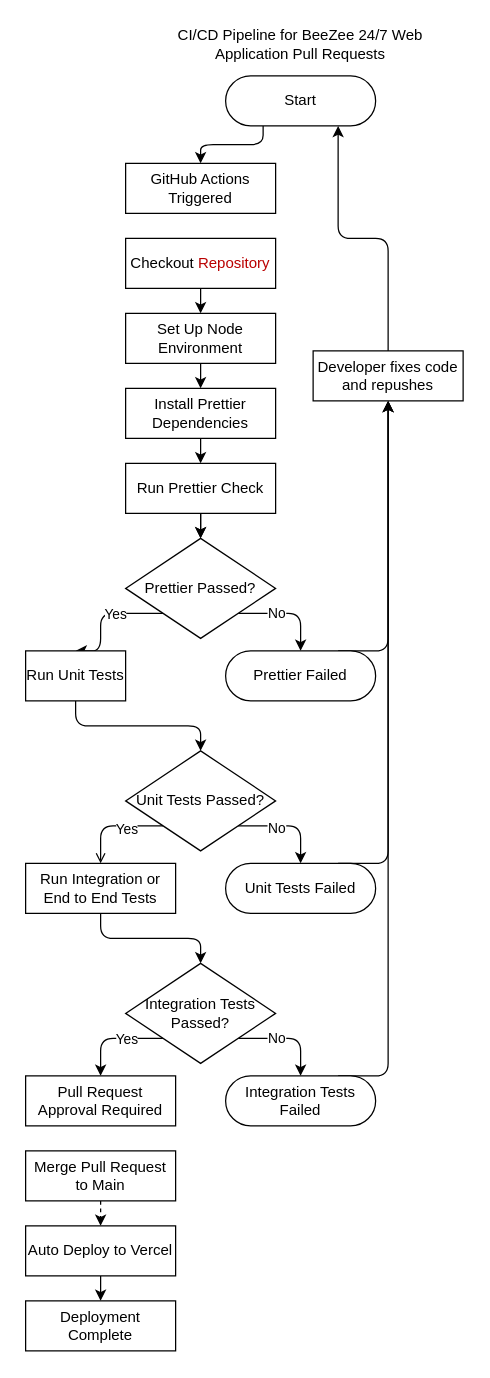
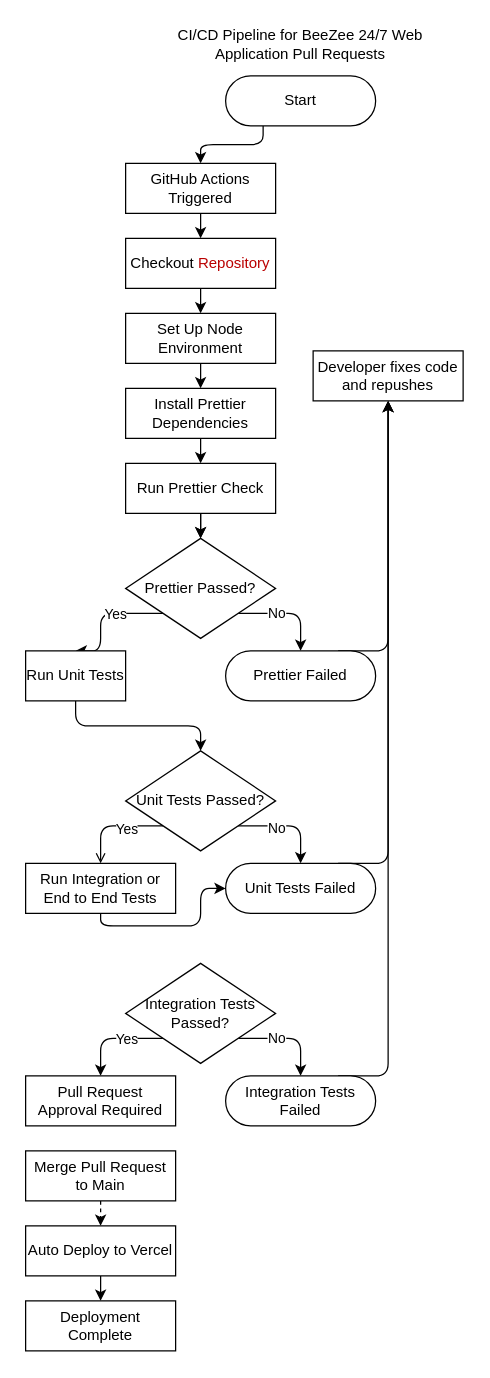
  <mxCell id="0" />
  <mxCell id="1" parent="0" />
  <mxCell id="2" style="edgeStyle=orthogonalEdgeStyle;html=1;exitX=0.25;exitY=1;exitDx=0;exitDy=0;entryX=0.5;entryY=0;entryDx=0;entryDy=0;" parent="1" source="3" target="5" edge="1"><mxGeometry relative="1" as="geometry" /></mxCell>
  <mxCell id="3" value="Start" style="rounded=1;whiteSpace=wrap;html=1;shadow=0;arcSize=50;fillColor=light-dark(#FFFFFF,#006666);" parent="1" vertex="1"><mxGeometry x="180" y="60" width="120" height="40" as="geometry" /></mxCell>
+ <mxCell id="4" style="edgeStyle=orthogonalEdgeStyle;html=1;exitX=0.5;exitY=1;exitDx=0;exitDy=0;entryX=0.5;entryY=0;entryDx=0;entryDy=0;" parent="1" source="5" target="7" edge="1"><mxGeometry relative="1" as="geometry" /></mxCell>
  <mxCell id="5" value="GitHub Actions Triggered" style="rounded=0;whiteSpace=wrap;html=1;fillColor=light-dark(#FFFFFF,#003366);" parent="1" vertex="1"><mxGeometry x="100" y="130" width="120" height="40" as="geometry" /></mxCell>
  <mxCell id="6" style="edgeStyle=orthogonalEdgeStyle;html=1;exitX=0.5;exitY=1;exitDx=0;exitDy=0;entryX=0.5;entryY=0;entryDx=0;entryDy=0;" parent="1" source="7" target="9" edge="1"><mxGeometry relative="1" as="geometry" /></mxCell>
  <mxCell id="7" value="Checkout&amp;nbsp;&lt;span style=&quot;background-color: transparent;&quot;&gt;&lt;font color=&quot;rgba(0, 0, 0, 0)&quot;&gt;Repository&lt;/font&gt;&lt;/span&gt;" style="rounded=0;whiteSpace=wrap;html=1;fillColor=light-dark(#FFFFFF,#003366);" parent="1" vertex="1"><mxGeometry x="100" y="190" width="120" height="40" as="geometry" /></mxCell>
  <mxCell id="8" style="edgeStyle=orthogonalEdgeStyle;html=1;exitX=0.5;exitY=1;exitDx=0;exitDy=0;entryX=0.5;entryY=0;entryDx=0;entryDy=0;" parent="1" source="9" target="11" edge="1"><mxGeometry relative="1" as="geometry" /></mxCell>
  <mxCell id="9" value="Set Up Node Environment" style="rounded=0;whiteSpace=wrap;html=1;fillColor=light-dark(#FFFFFF,#006600);" parent="1" vertex="1"><mxGeometry x="100" y="250" width="120" height="40" as="geometry" /></mxCell>
  <mxCell id="10" style="edgeStyle=orthogonalEdgeStyle;html=1;exitX=0.5;exitY=1;exitDx=0;exitDy=0;entryX=0.5;entryY=0;entryDx=0;entryDy=0;" parent="1" source="11" target="14" edge="1"><mxGeometry relative="1" as="geometry" /></mxCell>
  <mxCell id="11" value="Install Prettier Dependencies" style="rounded=0;whiteSpace=wrap;html=1;fillColor=light-dark(#FFFFFF,#663300);" parent="1" vertex="1"><mxGeometry x="100" y="310" width="120" height="40" as="geometry" /></mxCell>
  <mxCell id="12" style="edgeStyle=orthogonalEdgeStyle;html=1;exitX=0.5;exitY=1;exitDx=0;exitDy=0;entryX=0.5;entryY=0;entryDx=0;entryDy=0;" parent="1" source="14" target="19" edge="1"><mxGeometry relative="1" as="geometry" /></mxCell>
  <mxCell id="13" value="" style="edgeStyle=orthogonalEdgeStyle;html=1;exitX=0.5;exitY=1;exitDx=0;exitDy=0;entryX=0.5;entryY=0;entryDx=0;entryDy=0;" parent="1" source="14" target="19" edge="1"><mxGeometry relative="1" as="geometry" /></mxCell>
  <mxCell id="14" value="Run Prettier Check" style="rounded=0;whiteSpace=wrap;html=1;fillColor=light-dark(#FFFFFF,#663300);" parent="1" vertex="1"><mxGeometry x="100" y="370" width="120" height="40" as="geometry" /></mxCell>
  <mxCell id="15" style="edgeStyle=orthogonalEdgeStyle;html=1;exitX=0;exitY=1;exitDx=0;exitDy=0;entryX=0.5;entryY=0;entryDx=0;entryDy=0;" parent="1" source="19" target="21" edge="1"><mxGeometry relative="1" as="geometry"><Array as="points"><mxPoint x="80" y="490" /></Array></mxGeometry></mxCell>
  <mxCell id="16" value="Yes" style="edgeLabel;html=1;align=center;verticalAlign=middle;resizable=0;points=[];" parent="15" vertex="1" connectable="0"><mxGeometry x="-0.101" y="-1" relative="1" as="geometry"><mxPoint x="6" y="1" as="offset" /></mxGeometry></mxCell>
  <mxCell id="17" style="edgeStyle=orthogonalEdgeStyle;html=1;exitX=1;exitY=1;exitDx=0;exitDy=0;entryX=0.5;entryY=0;entryDx=0;entryDy=0;" parent="1" source="19" target="23" edge="1"><mxGeometry relative="1" as="geometry"><Array as="points"><mxPoint x="240" y="490" /></Array></mxGeometry></mxCell>
  <mxCell id="18" value="No" style="edgeLabel;html=1;align=center;verticalAlign=middle;resizable=0;points=[];" parent="17" vertex="1" connectable="0"><mxGeometry x="-0.226" y="1" relative="1" as="geometry"><mxPoint x="-1" as="offset" /></mxGeometry></mxCell>
  <mxCell id="19" value="Prettier Passed?" style="rhombus;whiteSpace=wrap;html=1;fillColor=light-dark(#FFFFFF,#663300);" parent="1" vertex="1"><mxGeometry x="100" y="430" width="120" height="80" as="geometry" /></mxCell>
  <mxCell id="20" style="edgeStyle=orthogonalEdgeStyle;html=1;exitX=0.5;exitY=1;exitDx=0;exitDy=0;entryX=0.5;entryY=0;entryDx=0;entryDy=0;" parent="1" source="21" target="28" edge="1"><mxGeometry relative="1" as="geometry"><mxPoint x="80" y="760" as="targetPoint" /></mxGeometry></mxCell>
  <mxCell id="21" value="Run Unit Tests" style="rounded=0;whiteSpace=wrap;html=1;shadow=0;fillColor=light-dark(#FFFFFF,#660066);" parent="1" vertex="1"><mxGeometry x="20" y="520" width="80" height="40" as="geometry" /></mxCell>
  <mxCell id="22" style="edgeStyle=orthogonalEdgeStyle;html=1;exitX=0.75;exitY=0;exitDx=0;exitDy=0;entryX=0.5;entryY=1;entryDx=0;entryDy=0;elbow=vertical;" parent="1" source="23" target="47" edge="1"><mxGeometry relative="1" as="geometry"><Array as="points"><mxPoint x="310" y="520" /></Array></mxGeometry></mxCell>
  <mxCell id="23" value="Prettier Failed" style="rounded=1;whiteSpace=wrap;html=1;arcSize=50;fillColor=light-dark(#FFFFFF,#660000);" parent="1" vertex="1"><mxGeometry x="180" y="520" width="120" height="40" as="geometry" /></mxCell>
  <mxCell id="24" style="edgeStyle=orthogonalEdgeStyle;html=1;exitX=0;exitY=1;exitDx=0;exitDy=0;entryX=0.5;entryY=0;entryDx=0;entryDy=0;endArrow=open;" parent="1" source="28" target="30" edge="1"><mxGeometry relative="1" as="geometry"><Array as="points"><mxPoint x="80" y="660" /></Array></mxGeometry></mxCell>
  <mxCell id="25" value="Yes" style="edgeLabel;html=1;align=center;verticalAlign=middle;resizable=0;points=[];" parent="24" vertex="1" connectable="0"><mxGeometry x="0.002" y="2" relative="1" as="geometry"><mxPoint x="10" as="offset" /></mxGeometry></mxCell>
  <mxCell id="26" style="edgeStyle=orthogonalEdgeStyle;html=1;exitX=1;exitY=1;exitDx=0;exitDy=0;entryX=0.5;entryY=0;entryDx=0;entryDy=0;" parent="1" source="28" target="32" edge="1"><mxGeometry relative="1" as="geometry"><Array as="points"><mxPoint x="240" y="660" /></Array></mxGeometry></mxCell>
  <mxCell id="27" value="No" style="edgeLabel;html=1;align=center;verticalAlign=middle;resizable=0;points=[];" parent="26" vertex="1" connectable="0"><mxGeometry x="-0.277" y="-1" relative="1" as="geometry"><mxPoint x="1" as="offset" /></mxGeometry></mxCell>
  <mxCell id="28" value="Unit Tests Passed?" style="rhombus;whiteSpace=wrap;html=1;fillColor=light-dark(#FFFFFF,#660066);" parent="1" vertex="1"><mxGeometry x="100" y="600" width="120" height="80" as="geometry" /></mxCell>
- <mxCell id="29" style="edgeStyle=orthogonalEdgeStyle;html=1;exitX=0.5;exitY=1;exitDx=0;exitDy=0;entryX=0.5;entryY=0;entryDx=0;entryDy=0;" parent="1" source="30" target="37" edge="1"><mxGeometry relative="1" as="geometry" /></mxCell>
+ <mxCell id="29" style="edgeStyle=orthogonalEdgeStyle;html=1;exitX=0.5;exitY=1;exitDx=0;exitDy=0;" parent="1" source="30" target="32" edge="1"><mxGeometry relative="1" as="geometry" /></mxCell>
  <mxCell id="30" value="Run Integration or End to End Tests" style="rounded=0;whiteSpace=wrap;html=1;shadow=0;fillColor=light-dark(#FFFFFF,#000066);" parent="1" vertex="1"><mxGeometry x="20" y="690" width="120" height="40" as="geometry" /></mxCell>
  <mxCell id="31" style="edgeStyle=orthogonalEdgeStyle;html=1;exitX=0.75;exitY=0;exitDx=0;exitDy=0;entryX=0.5;entryY=1;entryDx=0;entryDy=0;" parent="1" source="32" target="47" edge="1"><mxGeometry relative="1" as="geometry"><Array as="points"><mxPoint x="310" y="690" /></Array></mxGeometry></mxCell>
  <mxCell id="32" value="Unit Tests Failed" style="rounded=1;whiteSpace=wrap;html=1;arcSize=50;fillColor=light-dark(#FFFFFF,#660000);" parent="1" vertex="1"><mxGeometry x="180" y="690" width="120" height="40" as="geometry" /></mxCell>
  <mxCell id="33" style="edgeStyle=orthogonalEdgeStyle;html=1;exitX=0;exitY=1;exitDx=0;exitDy=0;entryX=0.5;entryY=0;entryDx=0;entryDy=0;" parent="1" source="37" target="38" edge="1"><mxGeometry relative="1" as="geometry"><Array as="points"><mxPoint x="80" y="830" /></Array></mxGeometry></mxCell>
  <mxCell id="34" value="Yes" style="edgeLabel;html=1;align=center;verticalAlign=middle;resizable=0;points=[];" parent="33" vertex="1" connectable="0"><mxGeometry x="0.106" y="2" relative="1" as="geometry"><mxPoint x="14" y="-2" as="offset" /></mxGeometry></mxCell>
  <mxCell id="35" style="edgeStyle=orthogonalEdgeStyle;html=1;exitX=1;exitY=1;exitDx=0;exitDy=0;entryX=0.5;entryY=0;entryDx=0;entryDy=0;" parent="1" source="37" target="40" edge="1"><mxGeometry relative="1" as="geometry"><Array as="points"><mxPoint x="240" y="830" /></Array></mxGeometry></mxCell>
  <mxCell id="36" value="No" style="edgeLabel;html=1;align=center;verticalAlign=middle;resizable=0;points=[];" parent="35" vertex="1" connectable="0"><mxGeometry x="-0.191" y="1" relative="1" as="geometry"><mxPoint x="-2" as="offset" /></mxGeometry></mxCell>
  <mxCell id="37" value="Integration Tests Passed?" style="rhombus;whiteSpace=wrap;html=1;fillColor=light-dark(#FFFFFF,#000066);" parent="1" vertex="1"><mxGeometry x="100" y="770" width="120" height="80" as="geometry" /></mxCell>
  <mxCell id="38" value="Pull Request Approval Required" style="rounded=0;whiteSpace=wrap;html=1;shadow=0;fillColor=light-dark(#FFFFFF,#666600);" parent="1" vertex="1"><mxGeometry x="20" y="860" width="120" height="40" as="geometry" /></mxCell>
  <mxCell id="39" style="edgeStyle=orthogonalEdgeStyle;html=1;exitX=0.75;exitY=0;exitDx=0;exitDy=0;entryX=0.5;entryY=1;entryDx=0;entryDy=0;" parent="1" source="40" target="47" edge="1"><mxGeometry relative="1" as="geometry"><Array as="points"><mxPoint x="310" y="860" /></Array></mxGeometry></mxCell>
  <mxCell id="40" value="Integration Tests Failed" style="rounded=1;whiteSpace=wrap;html=1;arcSize=50;fillColor=light-dark(#FFFFFF,#660000);" parent="1" vertex="1"><mxGeometry x="180" y="860" width="120" height="40" as="geometry" /></mxCell>
  <mxCell id="41" style="edgeStyle=orthogonalEdgeStyle;html=1;exitX=0.5;exitY=1;exitDx=0;exitDy=0;entryX=0.5;entryY=0;entryDx=0;entryDy=0;dashed=1;" parent="1" source="42" target="44" edge="1"><mxGeometry relative="1" as="geometry" /></mxCell>
  <mxCell id="42" value="Merge Pull Request to Main" style="rounded=0;whiteSpace=wrap;html=1;shadow=0;fillColor=light-dark(#FFFFFF,#006600);" parent="1" vertex="1"><mxGeometry x="20" y="920" width="120" height="40" as="geometry" /></mxCell>
  <mxCell id="43" value="" style="edgeStyle=orthogonalEdgeStyle;html=1;exitX=0.5;exitY=1;exitDx=0;exitDy=0;entryX=0.5;entryY=0;entryDx=0;entryDy=0;" parent="1" source="44" target="45" edge="1"><mxGeometry relative="1" as="geometry" /></mxCell>
  <mxCell id="44" value="Auto Deploy to Vercel" style="rounded=0;whiteSpace=wrap;html=1;shadow=0;fillColor=light-dark(#FFFFFF,#4D4D4D);" parent="1" vertex="1"><mxGeometry x="20" y="980" width="120" height="40" as="geometry" /></mxCell>
  <mxCell id="45" value="Deployment Complete" style="whiteSpace=wrap;html=1;shadow=0;arcSize=50;fillColor=light-dark(#FFFFFF,#336600);rounded=0;" parent="1" vertex="1"><mxGeometry x="20" y="1040" width="120" height="40" as="geometry" /></mxCell>
- <mxCell id="46" style="edgeStyle=orthogonalEdgeStyle;html=1;exitX=0.5;exitY=0;exitDx=0;exitDy=0;entryX=0.75;entryY=1;entryDx=0;entryDy=0;" parent="1" source="47" target="3" edge="1"><mxGeometry relative="1" as="geometry" /></mxCell>
  <mxCell id="47" value="Developer fixes code and repushes" style="rounded=0;whiteSpace=wrap;html=1;fillColor=light-dark(#FFFFFF,#660000);" parent="1" vertex="1"><mxGeometry x="250" y="280" width="120" height="40" as="geometry" /></mxCell>
  <mxCell id="48" value="CI/CD Pipeline for BeeZee 24/7 Web Application Pull Requests" style="text;html=1;align=center;verticalAlign=middle;whiteSpace=wrap;rounded=0;" vertex="1" parent="1"><mxGeometry x="115" y="20" width="250" height="30" as="geometry" /></mxCell>
